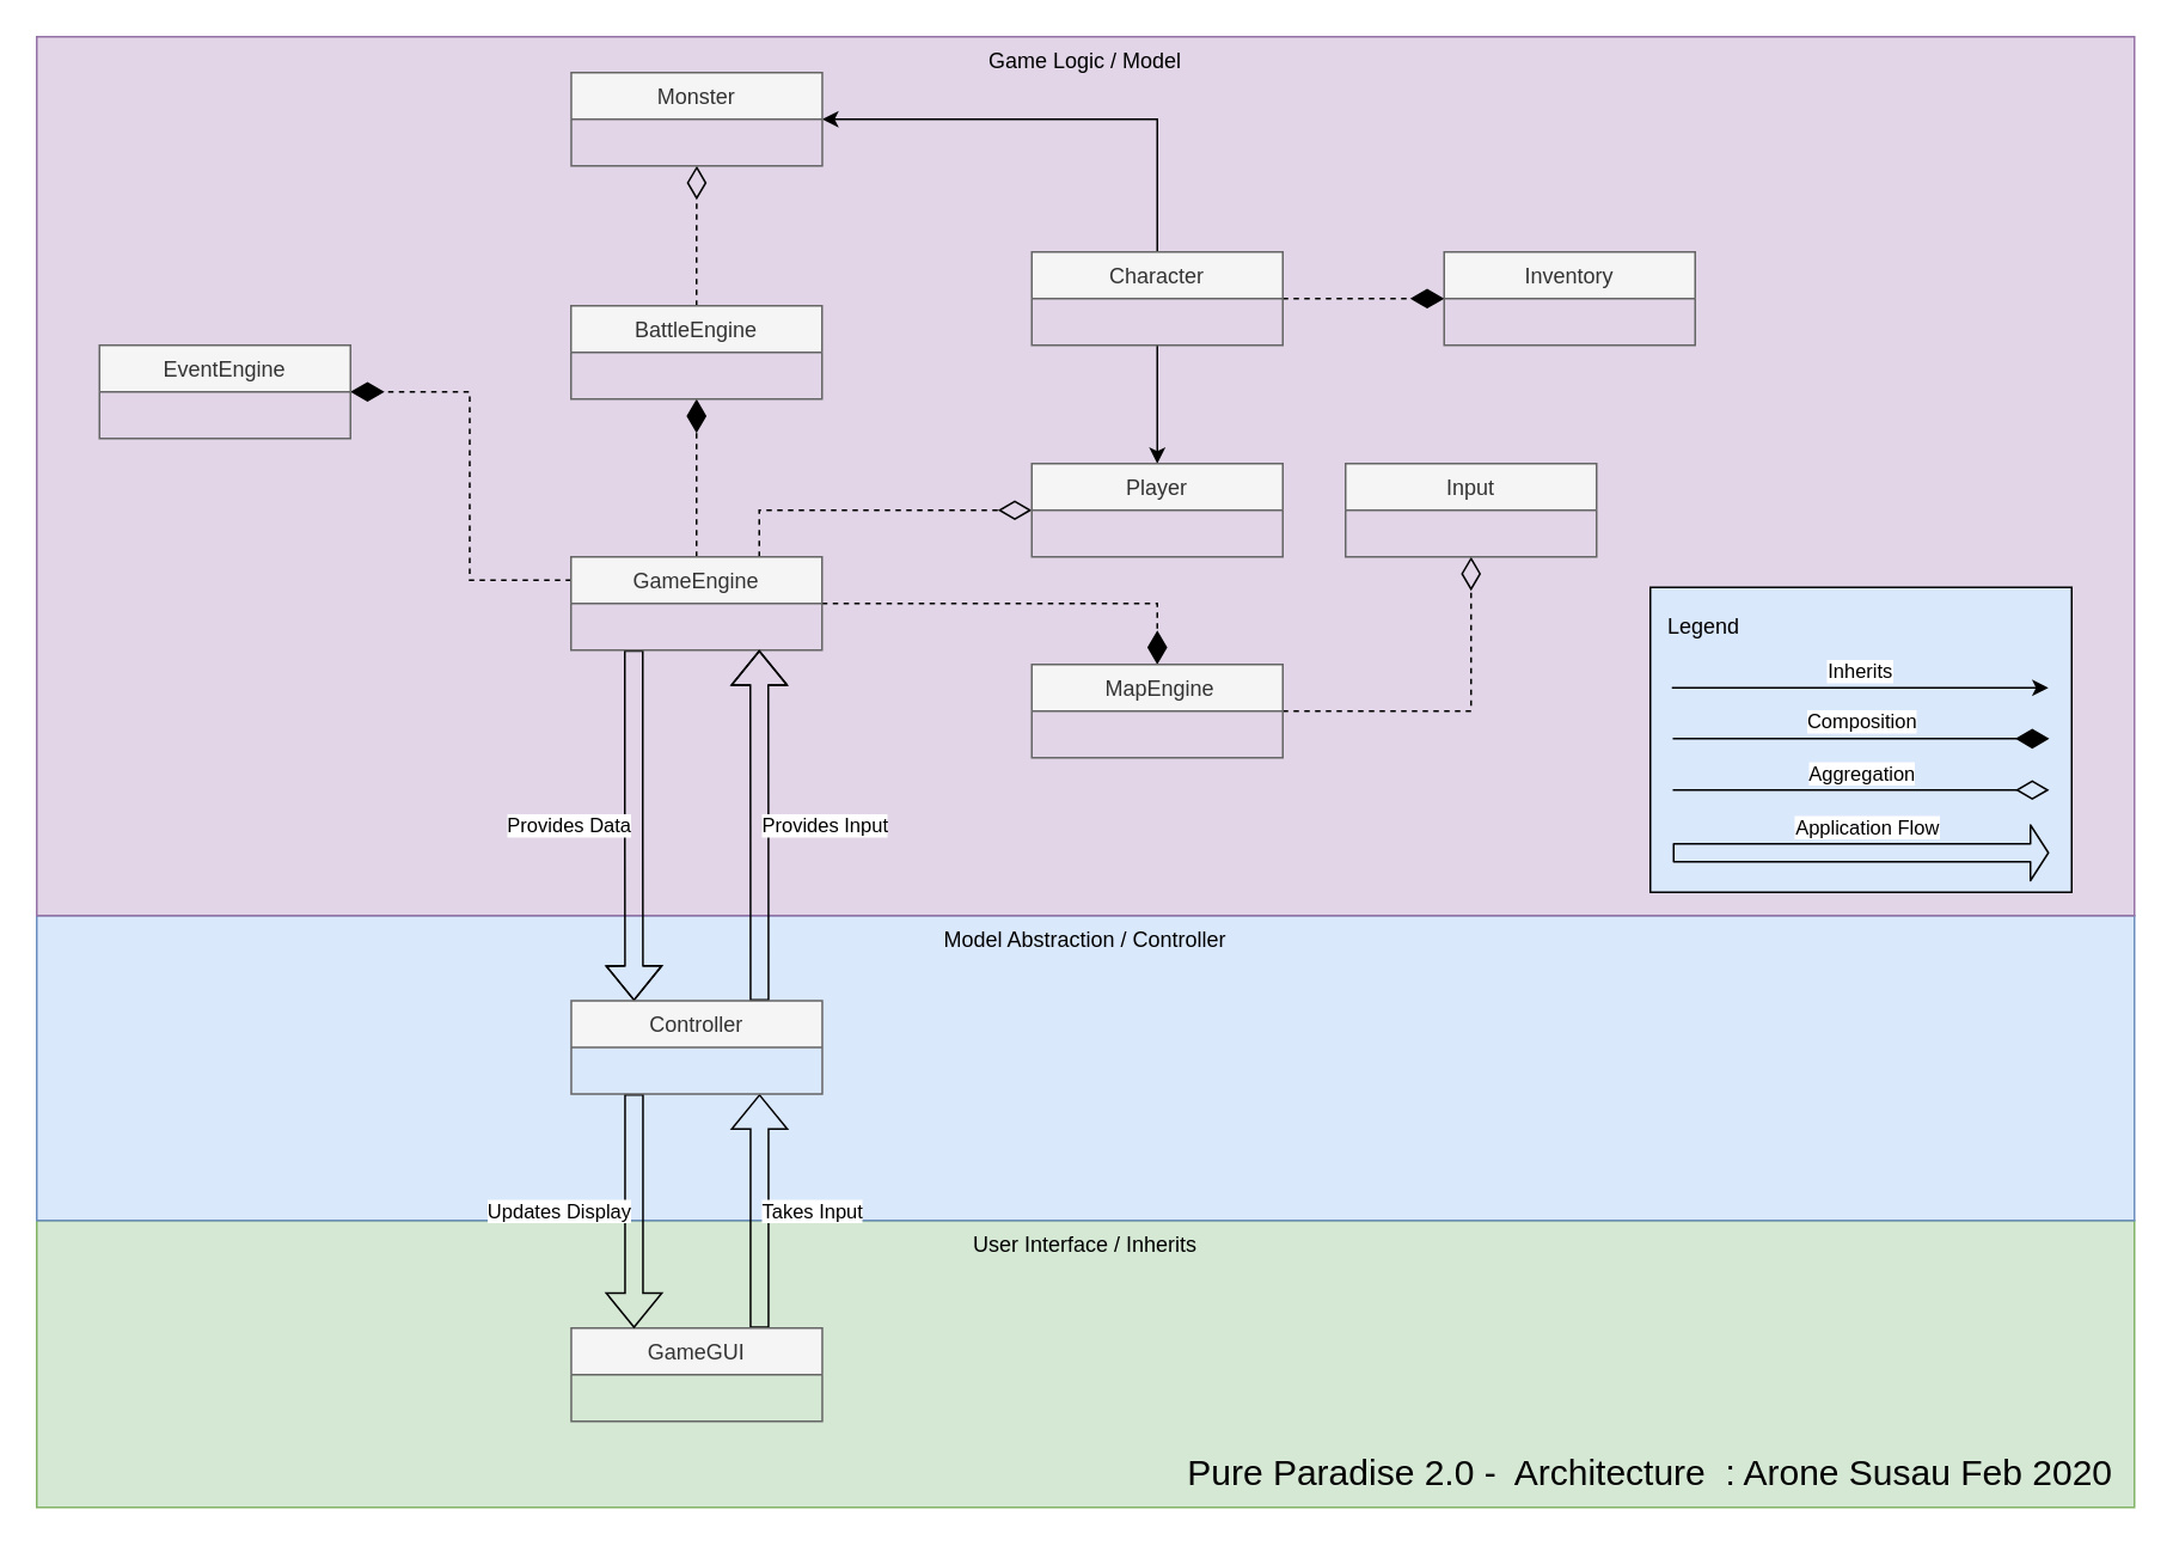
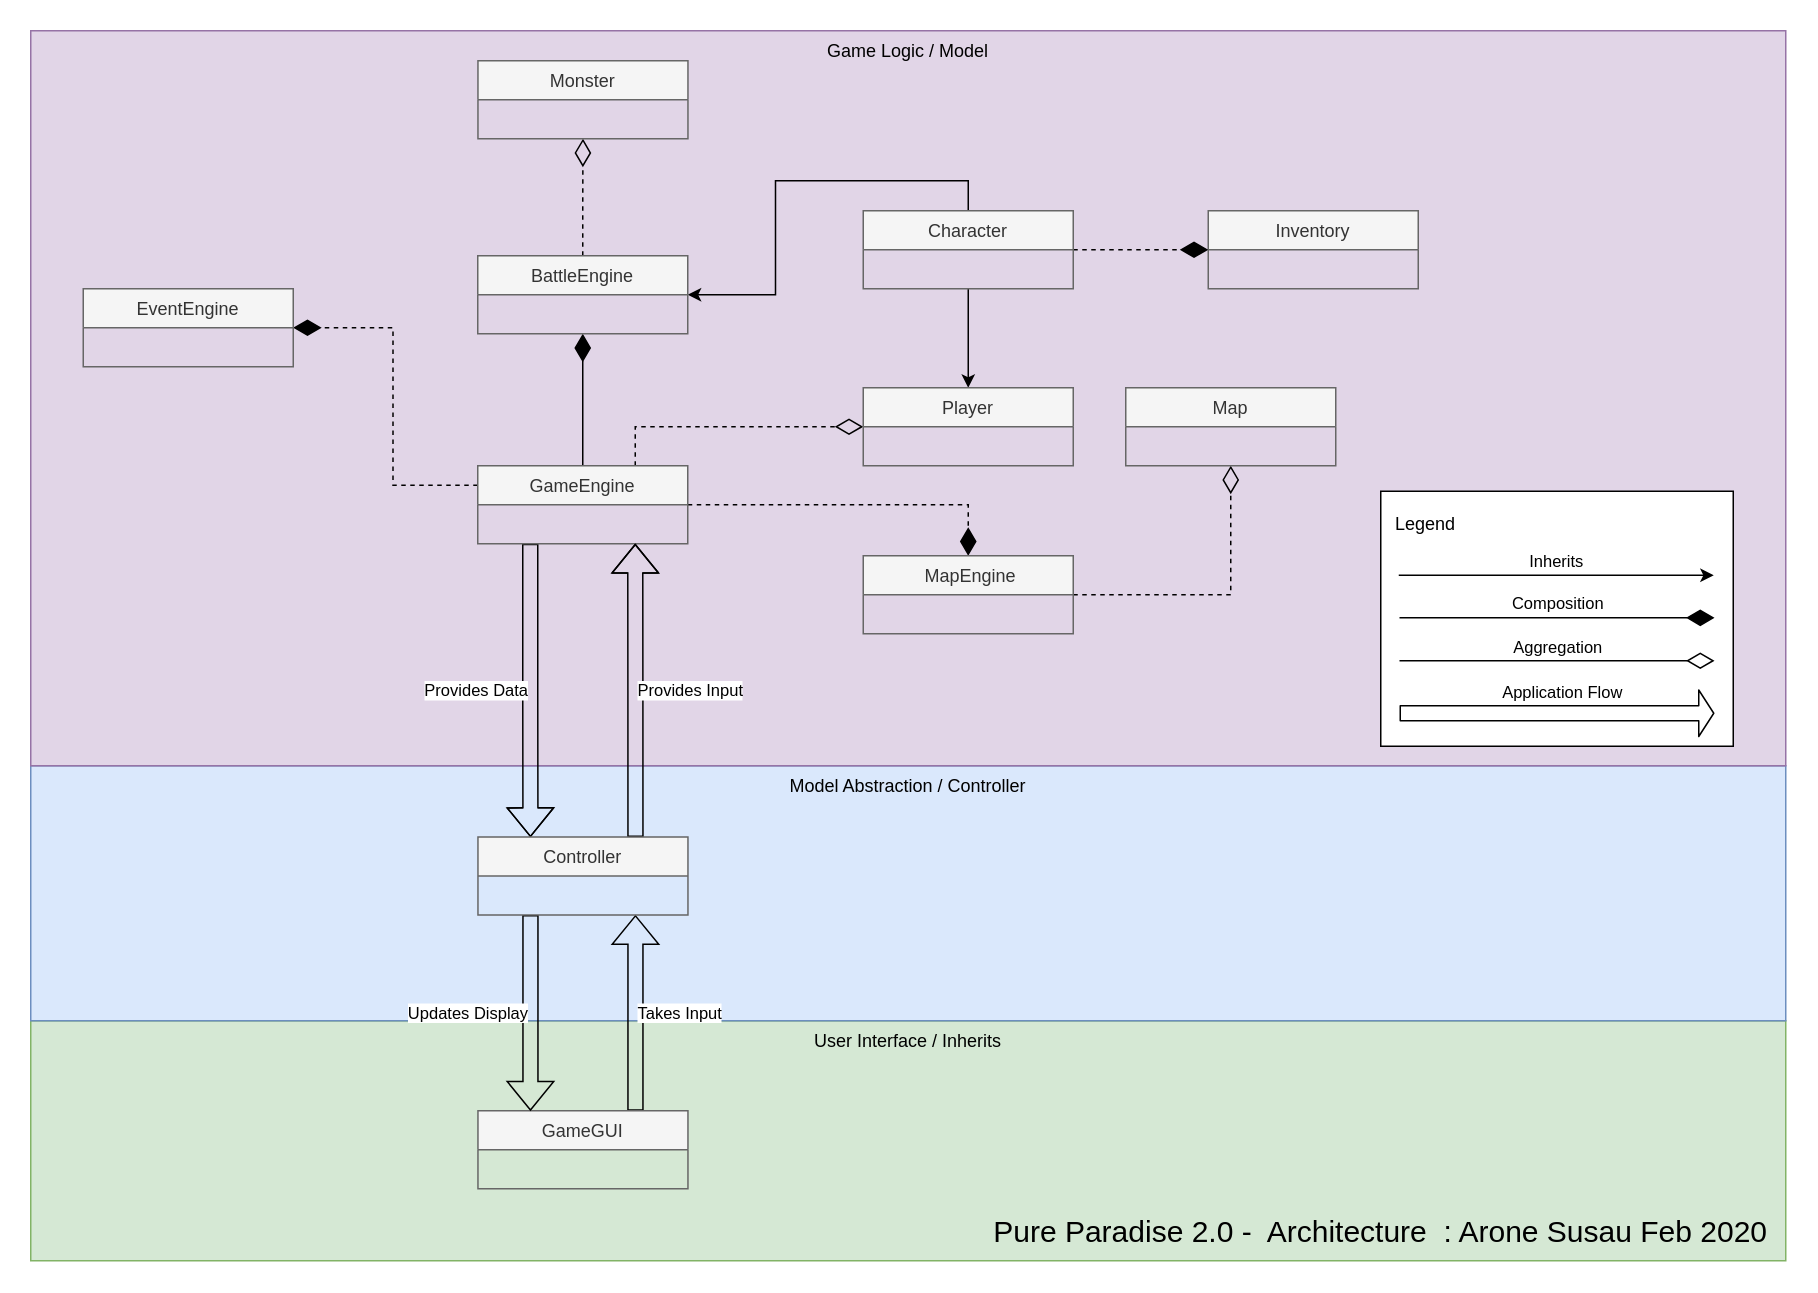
  <mxCell id="0" />
  <mxCell id="1" parent="0" />
  <mxCell id="2" value="User Interface / Inherits" style="rounded=0;whiteSpace=wrap;html=1;verticalAlign=top;fillColor=#d5e8d4;strokeColor=#82b366;" vertex="1" parent="1"><mxGeometry x="20" y="680" width="1170" height="160" as="geometry" /></mxCell>
  <mxCell id="3" value="Model Abstraction / Controller" style="rounded=0;whiteSpace=wrap;html=1;verticalAlign=top;fillColor=#dae8fc;strokeColor=#6c8ebf;" vertex="1" parent="1"><mxGeometry x="20" y="510" width="1170" height="170" as="geometry" /></mxCell>
  <mxCell id="4" value="Game Logic / Model" style="rounded=0;whiteSpace=wrap;html=1;verticalAlign=top;fillColor=#e1d5e7;strokeColor=#9673a6;" vertex="1" parent="1"><mxGeometry x="20" y="20" width="1170" height="490" as="geometry" /></mxCell>
- <mxCell id="5" style="edgeStyle=orthogonalEdgeStyle;rounded=0;orthogonalLoop=1;jettySize=auto;html=1;entryX=0.5;entryY=1;entryDx=0;entryDy=0;dashed=1;endArrow=diamondThin;endFill=1;endSize=16;" edge="1" parent="1" source="10" target="22"><mxGeometry relative="1" as="geometry" /></mxCell>
+ <mxCell id="5" style="edgeStyle=orthogonalEdgeStyle;rounded=0;orthogonalLoop=1;jettySize=auto;html=1;entryX=0.5;entryY=1;entryDx=0;entryDy=0;dashed=0;endArrow=diamondThin;endFill=1;endSize=16;" edge="1" parent="1" source="10" target="22"><mxGeometry relative="1" as="geometry" /></mxCell>
  <mxCell id="6" style="edgeStyle=orthogonalEdgeStyle;rounded=0;orthogonalLoop=1;jettySize=auto;html=1;entryX=0;entryY=0.5;entryDx=0;entryDy=0;dashed=1;exitX=0.75;exitY=0;exitDx=0;exitDy=0;endSize=16;endArrow=diamondThin;endFill=0;" edge="1" parent="1" source="10" target="24"><mxGeometry relative="1" as="geometry" /></mxCell>
  <mxCell id="7" style="edgeStyle=orthogonalEdgeStyle;rounded=0;orthogonalLoop=1;jettySize=auto;html=1;entryX=0.5;entryY=0;entryDx=0;entryDy=0;dashed=1;exitX=1;exitY=0.5;exitDx=0;exitDy=0;endArrow=diamondThin;endFill=1;endSize=16;" edge="1" parent="1" source="10" target="12"><mxGeometry relative="1" as="geometry" /></mxCell>
  <mxCell id="8" style="edgeStyle=orthogonalEdgeStyle;rounded=0;orthogonalLoop=1;jettySize=auto;html=1;entryX=1;entryY=0.5;entryDx=0;entryDy=0;dashed=1;exitX=0;exitY=0.25;exitDx=0;exitDy=0;endSize=16;endArrow=diamondThin;endFill=1;" edge="1" parent="1" source="10" target="20"><mxGeometry relative="1" as="geometry" /></mxCell>
  <mxCell id="9" value="Provides Data" style="edgeStyle=orthogonalEdgeStyle;rounded=0;orthogonalLoop=1;jettySize=auto;html=1;shape=flexArrow;exitX=0.25;exitY=1;exitDx=0;exitDy=0;entryX=0.25;entryY=0;entryDx=0;entryDy=0;align=right;" edge="1" parent="1" source="10" target="27"><mxGeometry relative="1" as="geometry" /></mxCell>
  <mxCell id="10" value="GameEngine" style="swimlane;fontStyle=0;childLayout=stackLayout;horizontal=1;startSize=26;fillColor=#f5f5f5;horizontalStack=0;resizeParent=1;resizeParentMax=0;resizeLast=0;collapsible=1;marginBottom=0;strokeColor=#666666;fontColor=#333333;" vertex="1" parent="1"><mxGeometry x="318" y="310" width="140" height="52" as="geometry" /></mxCell>
  <mxCell id="11" style="edgeStyle=orthogonalEdgeStyle;rounded=0;orthogonalLoop=1;jettySize=auto;html=1;entryX=0.5;entryY=1;entryDx=0;entryDy=0;endArrow=diamondThin;endFill=0;fontColor=none;align=center;dashed=1;endSize=16;" edge="1" parent="1" source="12" target="34"><mxGeometry relative="1" as="geometry" /></mxCell>
  <mxCell id="12" value=" MapEngine" style="swimlane;fontStyle=0;childLayout=stackLayout;horizontal=1;startSize=26;fillColor=#f5f5f5;horizontalStack=0;resizeParent=1;resizeParentMax=0;resizeLast=0;collapsible=1;marginBottom=0;strokeColor=#666666;fontColor=#333333;" vertex="1" parent="1"><mxGeometry x="575" y="370" width="140" height="52" as="geometry" /></mxCell>
  <mxCell id="13" value="Inventory" style="swimlane;fontStyle=0;childLayout=stackLayout;horizontal=1;startSize=26;fillColor=#f5f5f5;horizontalStack=0;resizeParent=1;resizeParentMax=0;resizeLast=0;collapsible=1;marginBottom=0;strokeColor=#666666;fontColor=#333333;" vertex="1" parent="1"><mxGeometry x="805" y="140" width="140" height="52" as="geometry" /></mxCell>
  <mxCell id="14" style="edgeStyle=orthogonalEdgeStyle;rounded=0;orthogonalLoop=1;jettySize=auto;html=1;entryX=0.5;entryY=0;entryDx=0;entryDy=0;" edge="1" parent="1" source="17" target="24"><mxGeometry relative="1" as="geometry" /></mxCell>
- <mxCell id="15" style="edgeStyle=orthogonalEdgeStyle;rounded=0;orthogonalLoop=1;jettySize=auto;html=1;entryX=1;entryY=0.5;entryDx=0;entryDy=0;exitX=0.5;exitY=0;exitDx=0;exitDy=0;" edge="1" parent="1" source="17" target="23"><mxGeometry relative="1" as="geometry" /></mxCell>
+ <mxCell id="15" style="edgeStyle=orthogonalEdgeStyle;rounded=0;orthogonalLoop=1;jettySize=auto;html=1;exitX=0.5;exitY=0;exitDx=0;exitDy=0;" edge="1" parent="1" source="17" target="22"><mxGeometry relative="1" as="geometry" /></mxCell>
  <mxCell id="16" style="edgeStyle=orthogonalEdgeStyle;rounded=0;orthogonalLoop=1;jettySize=auto;html=1;exitX=1;exitY=0.5;exitDx=0;exitDy=0;entryX=0;entryY=0.5;entryDx=0;entryDy=0;dashed=1;endArrow=diamondThin;endFill=1;endSize=16;" edge="1" parent="1" source="17" target="13"><mxGeometry relative="1" as="geometry" /></mxCell>
  <mxCell id="17" value="Character" style="swimlane;fontStyle=0;childLayout=stackLayout;horizontal=1;startSize=26;fillColor=#f5f5f5;horizontalStack=0;resizeParent=1;resizeParentMax=0;resizeLast=0;collapsible=1;marginBottom=0;strokeColor=#666666;fontColor=#333333;" vertex="1" parent="1"><mxGeometry x="575" y="140" width="140" height="52" as="geometry" /></mxCell>
  <mxCell id="18" value="Takes Input" style="edgeStyle=orthogonalEdgeStyle;shape=flexArrow;rounded=0;orthogonalLoop=1;jettySize=auto;html=1;exitX=0.75;exitY=0;exitDx=0;exitDy=0;entryX=0.75;entryY=1;entryDx=0;entryDy=0;align=left;" edge="1" parent="1" source="19" target="27"><mxGeometry relative="1" as="geometry" /></mxCell>
  <mxCell id="19" value="GameGUI" style="swimlane;fontStyle=0;childLayout=stackLayout;horizontal=1;startSize=26;fillColor=#f5f5f5;horizontalStack=0;resizeParent=1;resizeParentMax=0;resizeLast=0;collapsible=1;marginBottom=0;strokeColor=#666666;fontColor=#333333;" vertex="1" parent="1"><mxGeometry x="318.14" y="740" width="140" height="52" as="geometry" /></mxCell>
  <mxCell id="20" value="EventEngine" style="swimlane;fontStyle=0;childLayout=stackLayout;horizontal=1;startSize=26;fillColor=#f5f5f5;horizontalStack=0;resizeParent=1;resizeParentMax=0;resizeLast=0;collapsible=1;marginBottom=0;strokeColor=#666666;fontColor=#333333;" vertex="1" parent="1"><mxGeometry x="55" y="192" width="140" height="52" as="geometry" /></mxCell>
  <mxCell id="21" style="edgeStyle=orthogonalEdgeStyle;rounded=0;orthogonalLoop=1;jettySize=auto;html=1;entryX=0.5;entryY=1;entryDx=0;entryDy=0;dashed=1;endSize=16;endArrow=diamondThin;endFill=0;" edge="1" parent="1" source="22" target="23"><mxGeometry relative="1" as="geometry" /></mxCell>
  <mxCell id="22" value="BattleEngine" style="swimlane;fontStyle=0;childLayout=stackLayout;horizontal=1;startSize=26;fillColor=#f5f5f5;horizontalStack=0;resizeParent=1;resizeParentMax=0;resizeLast=0;collapsible=1;marginBottom=0;strokeColor=#666666;fontColor=#333333;" vertex="1" parent="1"><mxGeometry x="318" y="170" width="140" height="52" as="geometry" /></mxCell>
  <mxCell id="23" value="Monster" style="swimlane;fontStyle=0;childLayout=stackLayout;horizontal=1;startSize=26;fillColor=#f5f5f5;horizontalStack=0;resizeParent=1;resizeParentMax=0;resizeLast=0;collapsible=1;marginBottom=0;strokeColor=#666666;fontColor=#333333;" vertex="1" parent="1"><mxGeometry x="318.14" y="40" width="140" height="52" as="geometry" /></mxCell>
  <mxCell id="24" value="Player" style="swimlane;fontStyle=0;childLayout=stackLayout;horizontal=1;startSize=26;fillColor=#f5f5f5;horizontalStack=0;resizeParent=1;resizeParentMax=0;resizeLast=0;collapsible=1;marginBottom=0;strokeColor=#666666;fontColor=#333333;" vertex="1" parent="1"><mxGeometry x="575" y="258" width="140" height="52" as="geometry" /></mxCell>
  <mxCell id="25" value="Updates Display" style="edgeStyle=orthogonalEdgeStyle;shape=flexArrow;rounded=0;orthogonalLoop=1;jettySize=auto;html=1;entryX=0.25;entryY=0;entryDx=0;entryDy=0;exitX=0.25;exitY=1;exitDx=0;exitDy=0;align=right;" edge="1" parent="1" source="27" target="19"><mxGeometry relative="1" as="geometry" /></mxCell>
  <mxCell id="26" value="Provides Input" style="edgeStyle=orthogonalEdgeStyle;shape=flexArrow;rounded=0;orthogonalLoop=1;jettySize=auto;html=1;exitX=0.75;exitY=0;exitDx=0;exitDy=0;entryX=0.75;entryY=1;entryDx=0;entryDy=0;align=left;" edge="1" parent="1" source="27" target="10"><mxGeometry relative="1" as="geometry" /></mxCell>
  <mxCell id="27" value="Controller" style="swimlane;fontStyle=0;childLayout=stackLayout;horizontal=1;startSize=26;fillColor=#f5f5f5;horizontalStack=0;resizeParent=1;resizeParentMax=0;resizeLast=0;collapsible=1;marginBottom=0;strokeColor=#666666;fontColor=#333333;" vertex="1" parent="1"><mxGeometry x="318.14" y="557.57" width="140" height="52" as="geometry" /></mxCell>
- <mxCell id="28" value="Legend" style="rounded=0;whiteSpace=wrap;html=1;align=left;verticalAlign=top;spacing=10;fillColor=#dae8fc;" vertex="1" parent="1"><mxGeometry x="920" y="327" width="235" height="170" as="geometry" /></mxCell>
+ <mxCell id="28" value="Legend" style="rounded=0;whiteSpace=wrap;html=1;align=left;verticalAlign=top;spacing=10;" vertex="1" parent="1"><mxGeometry x="920" y="327" width="235" height="170" as="geometry" /></mxCell>
  <mxCell id="29" value="" style="rounded=0;whiteSpace=wrap;html=1;fontColor=none;noLabel=1;fillColor=none;strokeColor=none;" vertex="1" parent="1"><mxGeometry x="932" y="354" width="210" height="116" as="geometry" /></mxCell>
  <mxCell id="30" value="Inherits" style="endArrow=classic;html=1;align=center;exitX=0;exitY=0.25;exitDx=0;exitDy=0;entryX=1;entryY=0.25;entryDx=0;entryDy=0;verticalAlign=bottom;" edge="1" parent="1" source="29" target="29"><mxGeometry width="50" height="50" relative="1" as="geometry"><mxPoint x="940" y="420" as="sourcePoint" /><mxPoint x="990" y="370" as="targetPoint" /></mxGeometry></mxCell>
  <mxCell id="31" value="Composition" style="endArrow=diamondThin;html=1;align=center;exitX=0;exitY=0.25;exitDx=0;exitDy=0;entryX=1;entryY=0.25;entryDx=0;entryDy=0;verticalAlign=bottom;endFill=1;endSize=16;" edge="1" parent="1"><mxGeometry width="50" height="50" relative="1" as="geometry"><mxPoint x="932.5" y="411.41" as="sourcePoint" /><mxPoint x="1142.5" y="411.41" as="targetPoint" /></mxGeometry></mxCell>
  <mxCell id="32" value="Aggregation" style="endArrow=diamondThin;html=1;align=center;exitX=0;exitY=0.25;exitDx=0;exitDy=0;entryX=1;entryY=0.25;entryDx=0;entryDy=0;verticalAlign=bottom;endFill=0;endSize=16;" edge="1" parent="1"><mxGeometry width="50" height="50" relative="1" as="geometry"><mxPoint x="932.5" y="440" as="sourcePoint" /><mxPoint x="1142.5" y="440" as="targetPoint" /></mxGeometry></mxCell>
  <mxCell id="33" value="Application Flow" style="endArrow=diamondThin;html=1;align=center;exitX=0;exitY=0.25;exitDx=0;exitDy=0;entryX=1;entryY=0.25;entryDx=0;entryDy=0;verticalAlign=bottom;endFill=0;shape=flexArrow;endSize=3;startSize=3;" edge="1" parent="1"><mxGeometry x="0.024" y="5" width="50" height="50" relative="1" as="geometry"><mxPoint x="932.5" y="475" as="sourcePoint" /><mxPoint x="1142.5" y="475" as="targetPoint" /><mxPoint as="offset" /></mxGeometry></mxCell>
- <mxCell id="34" value="Input" style="swimlane;fontStyle=0;childLayout=stackLayout;horizontal=1;startSize=26;fillColor=#f5f5f5;horizontalStack=0;resizeParent=1;resizeParentMax=0;resizeLast=0;collapsible=1;marginBottom=0;strokeColor=#666666;fontColor=#333333;" vertex="1" parent="1"><mxGeometry x="750" y="258" width="140" height="52" as="geometry" /></mxCell>
+ <mxCell id="34" value="Map" style="swimlane;fontStyle=0;childLayout=stackLayout;horizontal=1;startSize=26;fillColor=#f5f5f5;horizontalStack=0;resizeParent=1;resizeParentMax=0;resizeLast=0;collapsible=1;marginBottom=0;strokeColor=#666666;fontColor=#333333;" vertex="1" parent="1"><mxGeometry x="750" y="258" width="140" height="52" as="geometry" /></mxCell>
  <mxCell id="35" value="Pure Paradise 2.0 -&amp;nbsp; Architecture&amp;nbsp; : Arone Susau Feb 2020" style="text;html=1;strokeColor=none;fillColor=none;align=right;verticalAlign=middle;whiteSpace=wrap;rounded=0;fontColor=none;fontSize=20;" vertex="1" parent="1"><mxGeometry x="590" y="810" width="590" height="20" as="geometry" /></mxCell>
